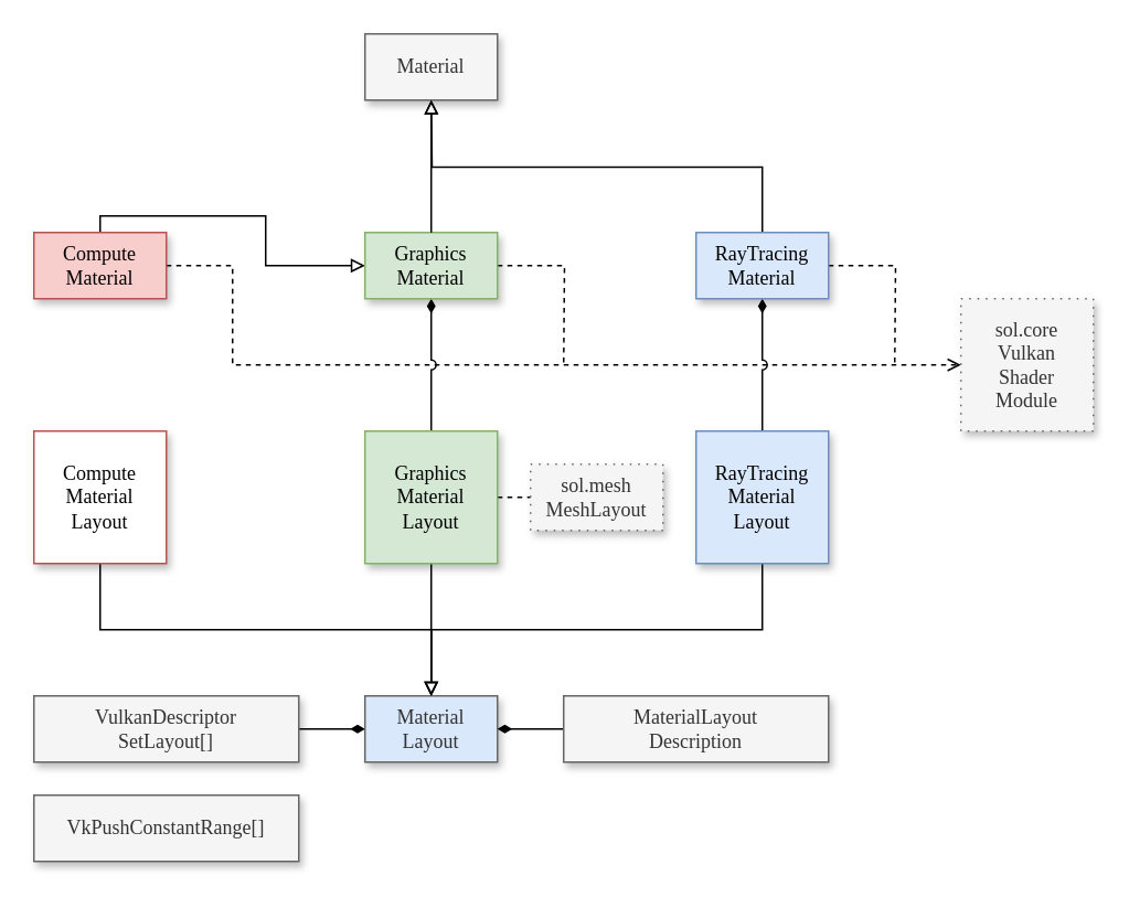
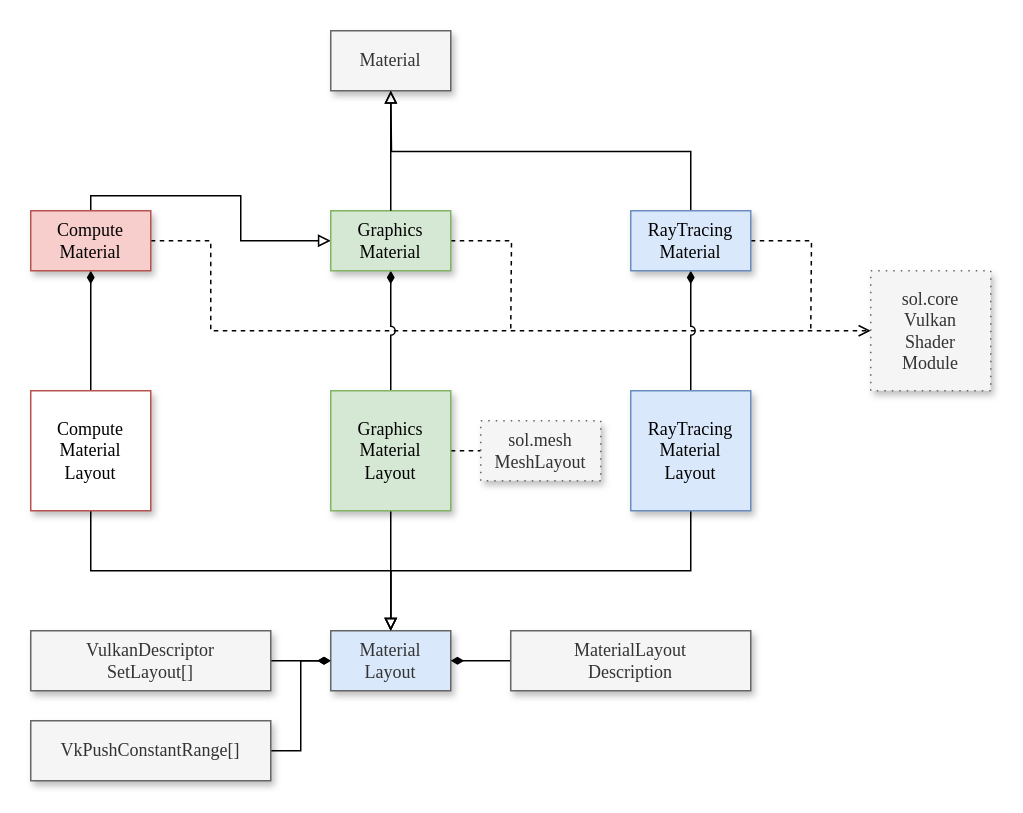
  <mxCell id="0" />
  <mxCell id="1" parent="0" />
  <mxCell id="2" value="Material" style="rounded=0;whiteSpace=wrap;html=1;shadow=1;fontFamily=Lucida Console;fillColor=#f5f5f5;strokeColor=#666666;fontColor=#333333;" parent="1" vertex="1"><mxGeometry x="220" width="80" height="40" as="geometry" y="20" /></mxCell>
  <mxCell id="3" style="edgeStyle=orthogonalEdgeStyle;rounded=0;html=1;exitX=0.5;exitY=0;exitDx=0;exitDy=0;endArrow=block;endFill=0;" parent="1" source="6" target="20" edge="1"><mxGeometry relative="1" as="geometry" /></mxCell>
+ <mxCell id="4" style="edgeStyle=orthogonalEdgeStyle;rounded=0;html=1;exitX=0.5;exitY=1;exitDx=0;exitDy=0;entryX=0.5;entryY=0;entryDx=0;entryDy=0;endArrow=none;endFill=0;startArrow=diamondThin;startFill=1;" parent="1" source="6" target="15" edge="1"><mxGeometry relative="1" as="geometry" /></mxCell>
  <mxCell id="5" style="edgeStyle=orthogonalEdgeStyle;rounded=0;html=1;exitX=1;exitY=0.5;exitDx=0;exitDy=0;entryX=0;entryY=0.5;entryDx=0;entryDy=0;fontFamily=Lucida Console;startArrow=none;startFill=0;endArrow=open;endFill=0;dashed=1;" parent="1" source="6" target="26" edge="1"><mxGeometry relative="1" as="geometry"><Array as="points"><mxPoint x="140" y="160" /><mxPoint x="140" y="220" /></Array></mxGeometry></mxCell>
  <mxCell id="6" value="Compute&lt;br&gt;Material" style="rounded=0;whiteSpace=wrap;html=1;shadow=1;fontFamily=Lucida Console;fillColor=#f8cecc;strokeColor=#b85450;" parent="1" vertex="1"><mxGeometry y="140" width="80" height="40" as="geometry" x="20" /></mxCell>
  <mxCell id="7" style="edgeStyle=orthogonalEdgeStyle;rounded=0;html=1;exitX=0.5;exitY=0;exitDx=0;exitDy=0;endArrow=block;endFill=0;" parent="1" source="10" edge="1"><mxGeometry relative="1" as="geometry"><mxPoint x="260" y="60" as="targetPoint" /></mxGeometry></mxCell>
  <mxCell id="8" style="edgeStyle=orthogonalEdgeStyle;rounded=0;html=1;exitX=0.5;exitY=1;exitDx=0;exitDy=0;entryX=0.5;entryY=0;entryDx=0;entryDy=0;startArrow=diamondThin;startFill=1;endArrow=none;endFill=0;jumpStyle=arc;" parent="1" source="10" target="25" edge="1"><mxGeometry relative="1" as="geometry" /></mxCell>
  <mxCell id="9" style="edgeStyle=orthogonalEdgeStyle;rounded=0;jumpStyle=arc;html=1;exitX=1;exitY=0.5;exitDx=0;exitDy=0;dashed=1;fontFamily=Lucida Console;startArrow=none;startFill=0;endArrow=none;endFill=0;" parent="1" source="10" edge="1"><mxGeometry relative="1" as="geometry"><mxPoint x="540" y="220" as="targetPoint" /></mxGeometry></mxCell>
  <mxCell id="10" value="RayTracing&lt;br&gt;Material" style="rounded=0;whiteSpace=wrap;html=1;shadow=1;fontFamily=Lucida Console;fillColor=#dae8fc;strokeColor=#6c8ebf;" parent="1" vertex="1"><mxGeometry x="420" y="140" width="80" height="40" as="geometry" /></mxCell>
  <mxCell id="11" style="edgeStyle=orthogonalEdgeStyle;rounded=0;jumpStyle=none;html=1;exitX=0.5;exitY=1;exitDx=0;exitDy=0;entryX=0.5;entryY=0;entryDx=0;entryDy=0;fontFamily=Lucida Console;startArrow=none;startFill=0;endArrow=block;endFill=0;" parent="1" source="23" target="13" edge="1"><mxGeometry relative="1" as="geometry" /></mxCell>
  <mxCell id="12" style="edgeStyle=orthogonalEdgeStyle;rounded=0;jumpStyle=none;html=1;exitX=1;exitY=0.5;exitDx=0;exitDy=0;entryX=0;entryY=0.5;entryDx=0;entryDy=0;fontFamily=Lucida Console;startArrow=none;startFill=0;endArrow=diamondThin;endFill=1;" parent="1" source="27" target="13" edge="1"><mxGeometry relative="1" as="geometry" /></mxCell>
  <mxCell id="13" value="Material&lt;br&gt;Layout" style="rounded=0;whiteSpace=wrap;html=1;shadow=1;fontFamily=Lucida Console;fillColor=#dae8fc;fontColor=#333333;strokeColor=#666666;" parent="1" vertex="1"><mxGeometry x="220" y="420" width="80" height="40" as="geometry" /></mxCell>
  <mxCell id="14" style="edgeStyle=orthogonalEdgeStyle;rounded=0;jumpStyle=none;html=1;exitX=0.5;exitY=1;exitDx=0;exitDy=0;entryX=0.5;entryY=0;entryDx=0;entryDy=0;fontFamily=Lucida Console;startArrow=none;startFill=0;endArrow=block;endFill=0;" parent="1" source="15" target="13" edge="1"><mxGeometry relative="1" as="geometry" /></mxCell>
  <mxCell id="15" value="Compute&lt;br&gt;Material&lt;br&gt;Layout" style="rounded=0;shadow=1;fontFamily=Lucida Console;fillColor=#ffffff;strokeColor=#b85450;align=center;html=1;whiteSpace=wrap;" parent="1" vertex="1"><mxGeometry y="260" width="80" height="80" as="geometry" x="20" /></mxCell>
  <mxCell id="16" style="edgeStyle=none;html=1;exitX=0;exitY=0.5;exitDx=0;exitDy=0;entryX=1;entryY=0.5;entryDx=0;entryDy=0;endArrow=diamondThin;endFill=1;" parent="1" source="17" target="13" edge="1"><mxGeometry relative="1" as="geometry" /></mxCell>
  <mxCell id="17" value="MaterialLayout&lt;br&gt;Description" style="rounded=0;whiteSpace=wrap;html=1;shadow=1;fontFamily=Lucida Console;fillColor=#f5f5f5;fontColor=#333333;strokeColor=#666666;" parent="1" vertex="1"><mxGeometry x="340" y="420" width="160" height="40" as="geometry" /></mxCell>
  <mxCell id="18" style="edgeStyle=orthogonalEdgeStyle;rounded=0;html=1;exitX=0.5;exitY=1;exitDx=0;exitDy=0;entryX=0.5;entryY=0;entryDx=0;entryDy=0;startArrow=diamondThin;startFill=1;endArrow=none;endFill=0;jumpStyle=arc;" parent="1" source="20" target="23" edge="1"><mxGeometry relative="1" as="geometry" /></mxCell>
  <mxCell id="19" style="edgeStyle=orthogonalEdgeStyle;rounded=0;jumpStyle=arc;html=1;exitX=1;exitY=0.5;exitDx=0;exitDy=0;dashed=1;fontFamily=Lucida Console;startArrow=none;startFill=0;endArrow=none;endFill=0;" parent="1" source="20" edge="1"><mxGeometry relative="1" as="geometry"><mxPoint x="340" y="220" as="targetPoint" /></mxGeometry></mxCell>
  <mxCell id="20" value="Graphics&lt;br&gt;Material" style="rounded=0;whiteSpace=wrap;html=1;shadow=1;fontFamily=Lucida Console;fillColor=#d5e8d4;strokeColor=#82b366;" parent="1" vertex="1"><mxGeometry x="220" y="140" width="80" height="40" as="geometry" /></mxCell>
  <mxCell id="21" style="edgeStyle=orthogonalEdgeStyle;rounded=0;html=1;exitX=0.5;exitY=0;exitDx=0;exitDy=0;endArrow=block;endFill=0;entryX=0.5;entryY=1;entryDx=0;entryDy=0;" parent="1" source="20" target="2" edge="1"><mxGeometry relative="1" as="geometry"><mxPoint x="300" y="80" as="targetPoint" /></mxGeometry></mxCell>
  <mxCell id="22" style="edgeStyle=none;html=1;exitX=1;exitY=0.5;exitDx=0;exitDy=0;entryX=0;entryY=0.5;entryDx=0;entryDy=0;dashed=1;endArrow=none;endFill=0;" parent="1" source="23" target="30" edge="1"><mxGeometry relative="1" as="geometry" /></mxCell>
  <mxCell id="23" value="Graphics&lt;br&gt;Material&lt;br&gt;Layout" style="rounded=0;whiteSpace=wrap;html=1;shadow=1;fontFamily=Lucida Console;fillColor=#d5e8d4;strokeColor=#82b366;verticalAlign=middle;" parent="1" vertex="1"><mxGeometry x="220" y="260" width="80" height="80" as="geometry" /></mxCell>
  <mxCell id="24" style="edgeStyle=orthogonalEdgeStyle;rounded=0;jumpStyle=none;html=1;exitX=0.5;exitY=1;exitDx=0;exitDy=0;entryX=0.5;entryY=0;entryDx=0;entryDy=0;fontFamily=Lucida Console;startArrow=none;startFill=0;endArrow=block;endFill=0;" parent="1" source="25" target="13" edge="1"><mxGeometry relative="1" as="geometry" /></mxCell>
  <mxCell id="25" value="RayTracing&lt;br&gt;Material&lt;br&gt;Layout" style="rounded=0;whiteSpace=wrap;html=1;shadow=1;fontFamily=Lucida Console;fillColor=#dae8fc;strokeColor=#6c8ebf;" parent="1" vertex="1"><mxGeometry x="420" y="260" width="80" height="80" as="geometry" /></mxCell>
  <mxCell id="26" value="sol.core&lt;br&gt;Vulkan&lt;br&gt;Shader&lt;br&gt;Module" style="rounded=0;whiteSpace=wrap;html=1;shadow=1;fontFamily=Lucida Console;fillColor=#f5f5f5;fontColor=#333333;strokeColor=#666666;dashed=1;dashPattern=1 4;" parent="1" vertex="1"><mxGeometry x="580" y="180" width="80" height="80" as="geometry" /></mxCell>
  <mxCell id="27" value="VulkanDescriptor&lt;br&gt;SetLayout[]" style="rounded=0;whiteSpace=wrap;html=1;shadow=1;fontFamily=Lucida Console;fillColor=#f5f5f5;fontColor=#333333;strokeColor=#666666;" parent="1" vertex="1"><mxGeometry y="420" width="160" height="40" as="geometry" x="20" /></mxCell>
+ <mxCell id="28" style="edgeStyle=orthogonalEdgeStyle;rounded=0;jumpStyle=none;html=1;exitX=1;exitY=0.5;exitDx=0;exitDy=0;entryX=0;entryY=0.5;entryDx=0;entryDy=0;fontFamily=Lucida Console;startArrow=none;startFill=0;endArrow=diamondThin;endFill=1;" parent="1" source="29" target="13" edge="1"><mxGeometry relative="1" as="geometry" /></mxCell>
  <mxCell id="29" value="VkPushConstantRange[]" style="rounded=0;whiteSpace=wrap;html=1;shadow=1;fontFamily=Lucida Console;fillColor=#f5f5f5;fontColor=#333333;strokeColor=#666666;" parent="1" vertex="1"><mxGeometry y="480" width="160" height="40" as="geometry" x="20" /></mxCell>
  <mxCell id="30" value="sol.mesh&lt;br&gt;MeshLayout" style="rounded=0;whiteSpace=wrap;html=1;shadow=1;fontFamily=Lucida Console;fillColor=#f5f5f5;fontColor=#333333;strokeColor=#666666;dashed=1;dashPattern=1 4;" parent="1" vertex="1"><mxGeometry x="320" y="280" width="80" height="40" as="geometry" /></mxCell>
